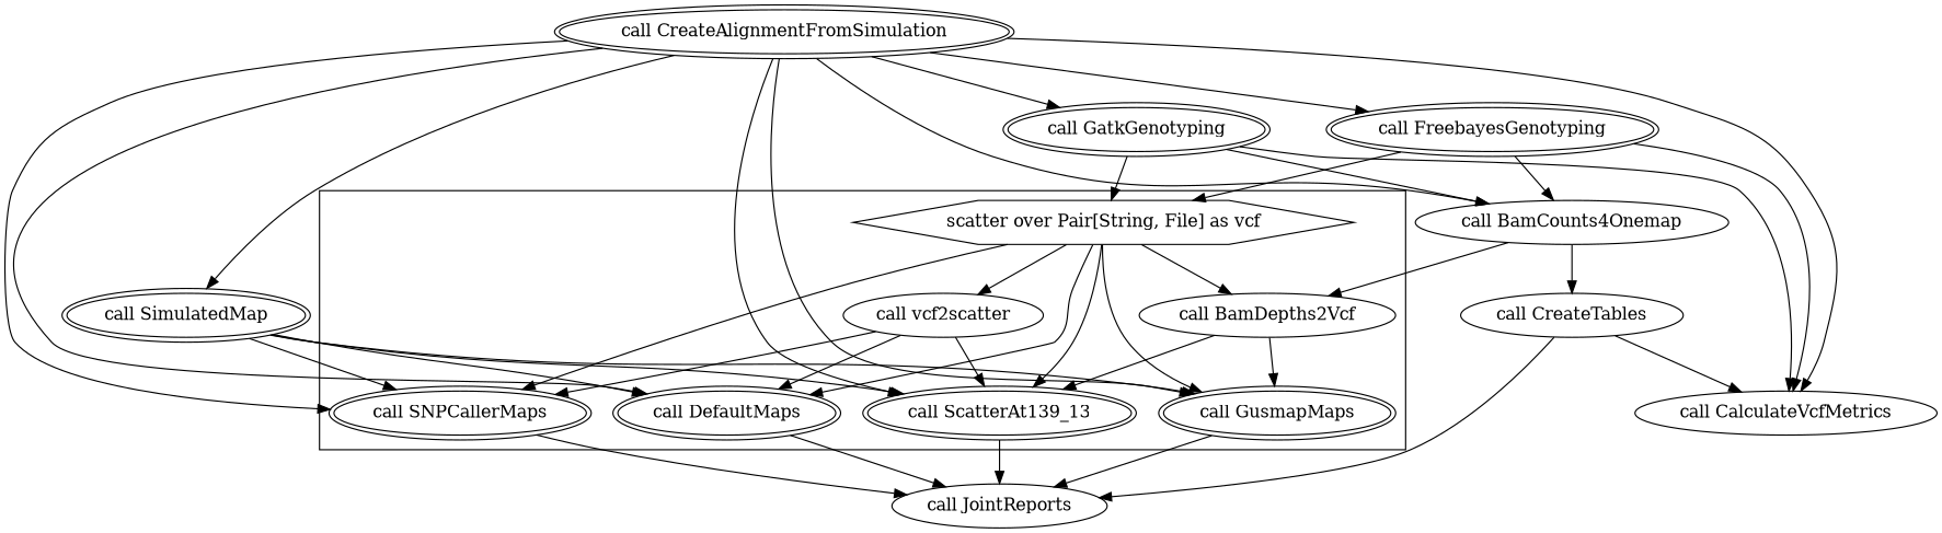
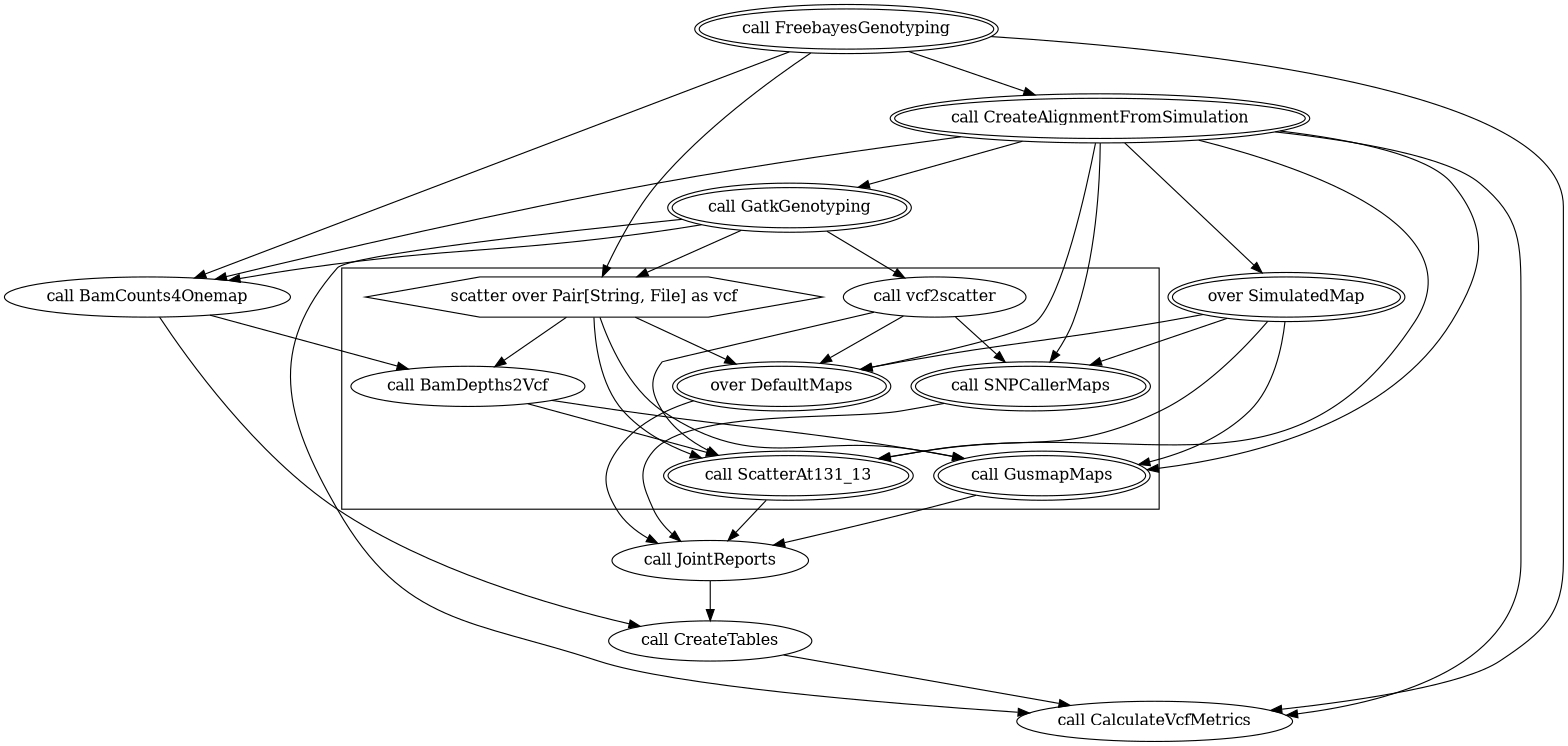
  digraph {
    compound=true
    node [peripheries=2 shape=oval]
-   n1 [label="call DefaultMaps"]
+   n1 [label="over DefaultMaps"]
    n2 [label="scatter over Pair[String, File] as vcf" shape=hexagon peripheries=""]
    n3 [label="call GusmapMaps"]
    n4 [label="call SNPCallerMaps"]
    n5 [label="call vcf2scatter" peripheries="" shape=""]
-   n6 [label="call ScatterAt139_13"]
+   n6 [label="call ScatterAt131_13"]
    n7 [label="call BamDepths2Vcf" peripheries="" shape=""]
    n8 [label="call JointReports" peripheries="" shape=""]
    n9 [label="call CreateAlignmentFromSimulation"]
    n10 [label="call GatkGenotyping"]
    n11 [label="call BamCounts4Onemap" peripheries="" shape=""]
-   n12 [label="call SimulatedMap"]
+   n12 [label="over SimulatedMap"]
    n13 [label="call FreebayesGenotyping"]
    n14 [label="call CalculateVcfMetrics" peripheries="" shape=""]
    n15 [label="call CreateTables" peripheries="" shape=""]
    subgraph cluster_1 {
      fillcolor=white
      style="filled,solid"
      n1
      n2
      n3
      n4
      n5
      n6
      n7
    }
    n1 -> n8
    n2 -> n1
    n2 -> n3
-   n2 -> n4
-   n2 -> n5
+   n10 -> n5
    n2 -> n6
    n2 -> n7
    n3 -> n8
    n4 -> n8
    n5 -> n1
    n5 -> n4
    n5 -> n6
    n6 -> n8
    n7 -> n3
    n7 -> n6
-   n15 -> n8
+   n8 -> n15
    n9 -> n1
    n9 -> n3
    n9 -> n4
    n9 -> n6
    n9 -> n10
    n9 -> n11
    n9 -> n12
-   n9 -> n13
+   n13 -> n9
    n9 -> n14
    n10 -> n2
    n10 -> n11
    n10 -> n14
    n11 -> n7
    n11 -> n15
    n12 -> n1
    n12 -> n3
    n12 -> n4
    n12 -> n6
    n13 -> n2
    n13 -> n11
    n13 -> n14
    n15 -> n14
  }
